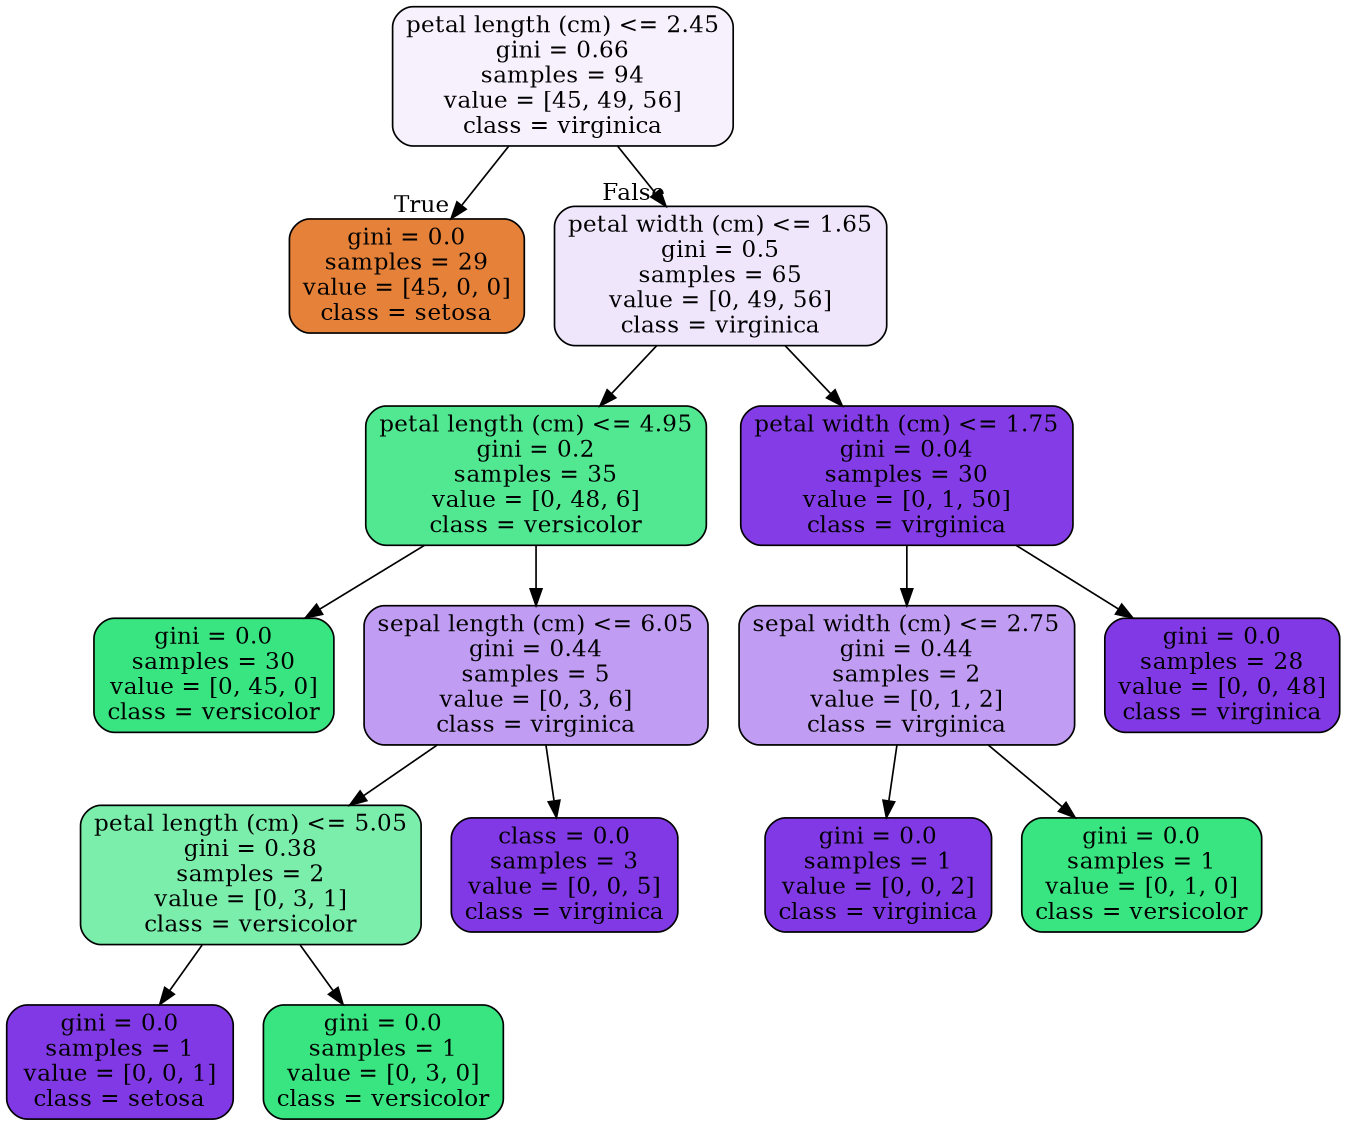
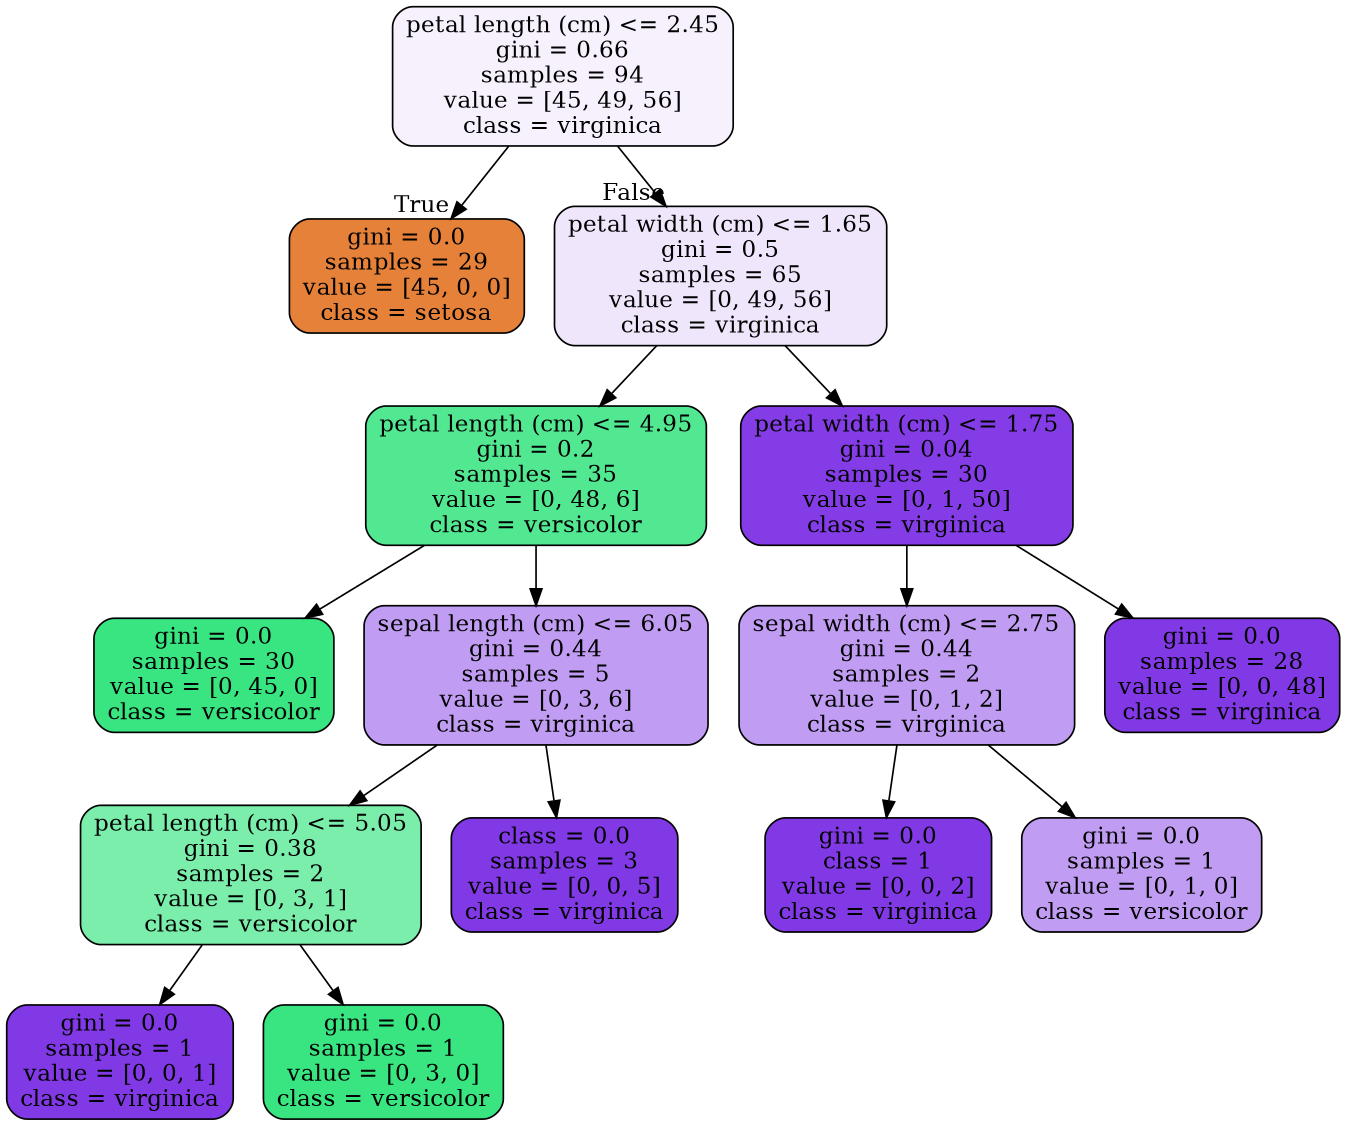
  digraph {
    fontname="DejaVu Serif"
    node [color=black fillcolor="#8139e5" fontname="DejaVu Serif" shape=box style="filled, rounded"]
    edge [fontname="DejaVu Serif"]
    n1 [fillcolor="#f6f1fd" label="petal length (cm) <= 2.45\ngini = 0.66\nsamples = 94\nvalue = [45, 49, 56]\nclass = virginica"]
    n2 [fillcolor="#e58139" label="gini = 0.0\nsamples = 29\nvalue = [45, 0, 0]\nclass = setosa"]
    n3 [fillcolor="#efe6fc" label="petal width (cm) <= 1.65\ngini = 0.5\nsamples = 65\nvalue = [0, 49, 56]\nclass = virginica"]
    n4 [fillcolor="#52e891" label="petal length (cm) <= 4.95\ngini = 0.2\nsamples = 35\nvalue = [0, 48, 6]\nclass = versicolor"]
    n5 [fillcolor="#843de6" label="petal width (cm) <= 1.75\ngini = 0.04\nsamples = 30\nvalue = [0, 1, 50]\nclass = virginica"]
    n6 [fillcolor="#39e581" label="gini = 0.0\nsamples = 30\nvalue = [0, 45, 0]\nclass = versicolor"]
    n7 [fillcolor="#c09cf2" label="sepal length (cm) <= 6.05\ngini = 0.44\nsamples = 5\nvalue = [0, 3, 6]\nclass = virginica"]
    n8 [fillcolor="#c09cf2" label="sepal width (cm) <= 2.75\ngini = 0.44\nsamples = 2\nvalue = [0, 1, 2]\nclass = virginica"]
    n9 [label="gini = 0.0\nsamples = 28\nvalue = [0, 0, 48]\nclass = virginica"]
    n10 [fillcolor="#7beeab" label="petal length (cm) <= 5.05\ngini = 0.38\nsamples = 2\nvalue = [0, 3, 1]\nclass = versicolor"]
    n11 [label="class = 0.0\nsamples = 3\nvalue = [0, 0, 5]\nclass = virginica"]
-   n12 [label="gini = 0.0\nsamples = 1\nvalue = [0, 0, 1]\nclass = setosa"]
+   n12 [label="gini = 0.0\nsamples = 1\nvalue = [0, 0, 1]\nclass = virginica"]
    n13 [fillcolor="#39e581" label="gini = 0.0\nsamples = 1\nvalue = [0, 3, 0]\nclass = versicolor"]
-   n14 [label="gini = 0.0\nsamples = 1\nvalue = [0, 0, 2]\nclass = virginica"]
-   n15 [fillcolor="#39e581" label="gini = 0.0\nsamples = 1\nvalue = [0, 1, 0]\nclass = versicolor"]
+   n14 [label="gini = 0.0\nclass = 1\nvalue = [0, 0, 2]\nclass = virginica"]
+   n15 [fillcolor="#c09cf2" label="gini = 0.0\nsamples = 1\nvalue = [0, 1, 0]\nclass = versicolor"]
    n1 -> n2 [headlabel=True labelangle=45 labeldistance=2.5]
    n1 -> n3 [headlabel=False labelangle=-45 labeldistance=2.5]
    n3 -> n4
    n3 -> n5
    n4 -> n6
    n4 -> n7
    n5 -> n8
    n5 -> n9
    n7 -> n10
    n7 -> n11
    n8 -> n14
    n8 -> n15
    n10 -> n12
    n10 -> n13
  }
